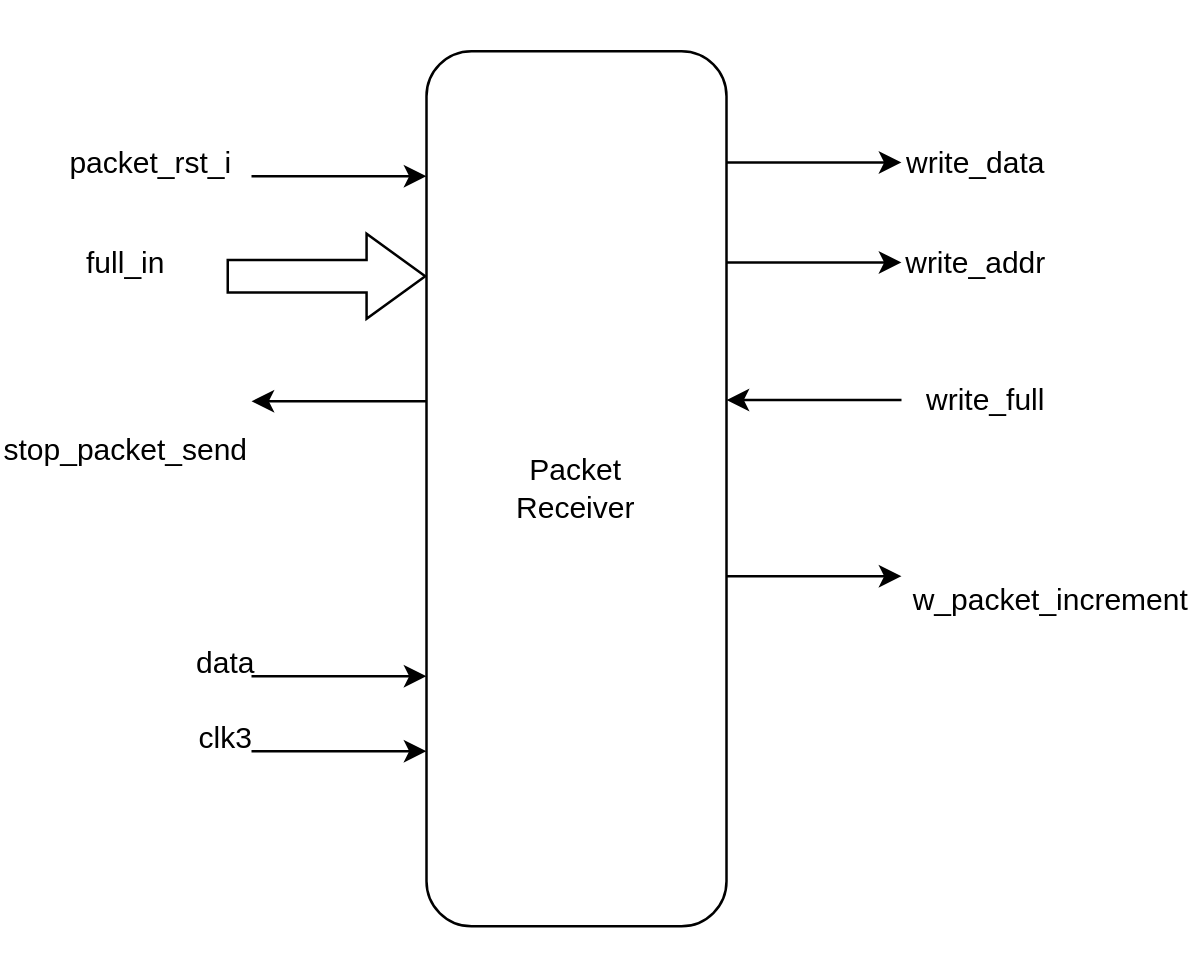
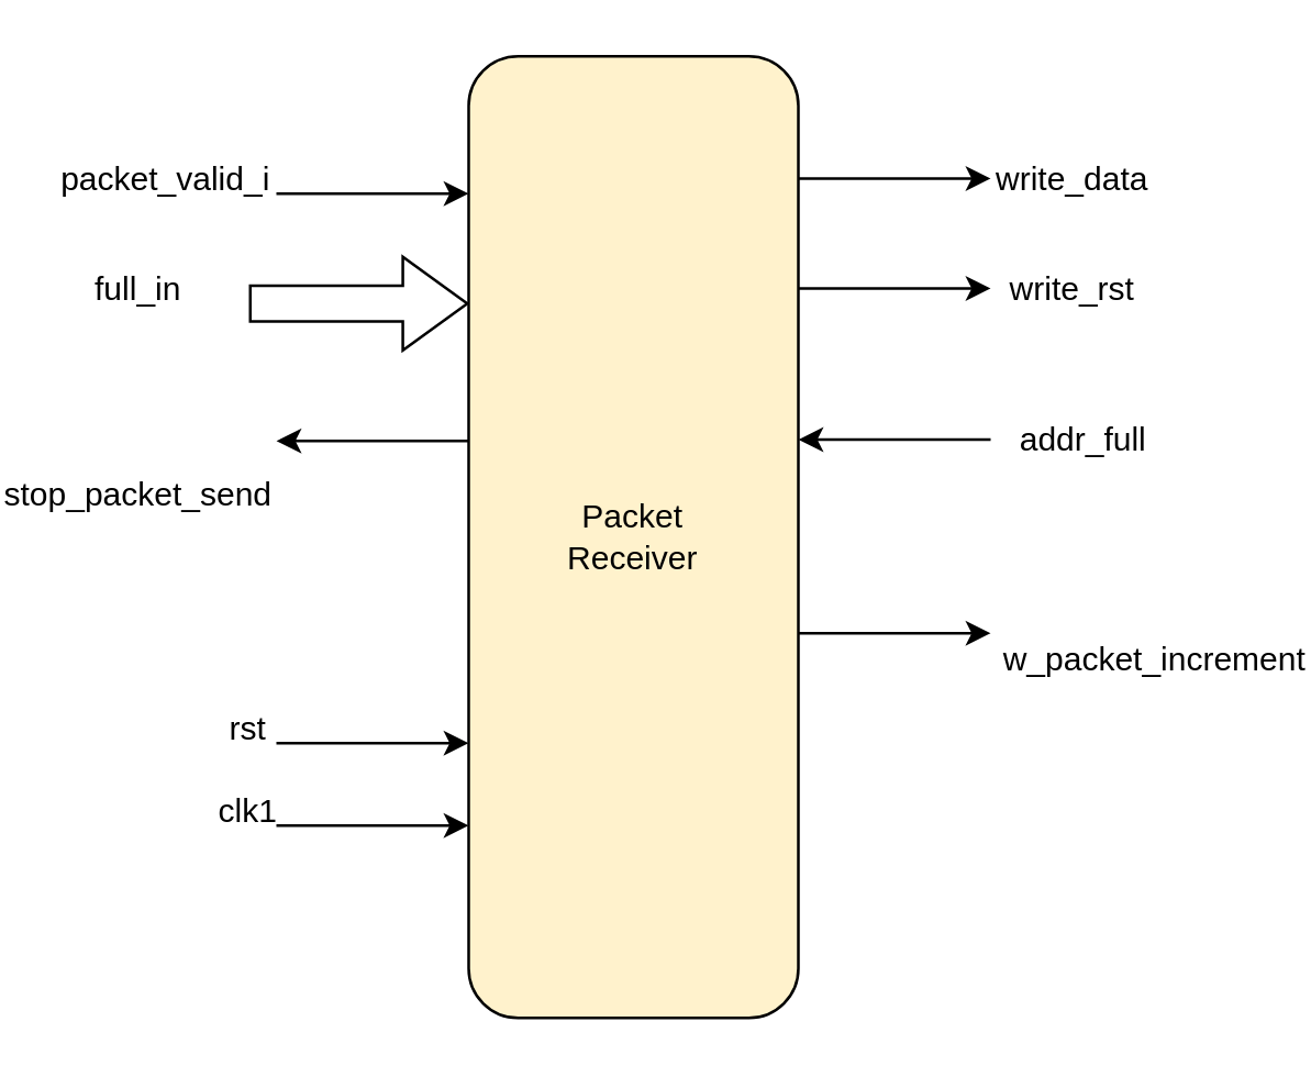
  <mxCell id="0" />
  <mxCell id="1" parent="0" />
  <mxCell id="2" value="" style="endArrow=classic;html=1;rounded=0;" edge="1" parent="1"><mxGeometry width="50" height="50" relative="1" as="geometry"><mxPoint x="100" y="70" as="sourcePoint" /><mxPoint x="170" y="70" as="targetPoint" /></mxGeometry></mxCell>
- <mxCell id="3" value="packet_rst_i" style="text;html=1;strokeColor=none;fillColor=none;align=center;verticalAlign=middle;whiteSpace=wrap;rounded=0;" vertex="1" parent="1"><mxGeometry x="30" y="50" width="60" height="30" as="geometry" /></mxCell>
+ <mxCell id="3" value="packet_valid_i" style="text;html=1;strokeColor=none;fillColor=none;align=center;verticalAlign=middle;whiteSpace=wrap;rounded=0;" vertex="1" parent="1"><mxGeometry x="30" y="50" width="60" height="30" as="geometry" /></mxCell>
  <mxCell id="4" value="" style="shape=flexArrow;endArrow=classic;html=1;rounded=0;width=13;endSize=7.49;" edge="1" parent="1"><mxGeometry width="50" height="50" relative="1" as="geometry"><mxPoint x="90" y="110" as="sourcePoint" /><mxPoint x="170" y="110" as="targetPoint" /><Array as="points" /></mxGeometry></mxCell>
  <mxCell id="5" value="full_in" style="text;html=1;strokeColor=none;fillColor=none;align=center;verticalAlign=middle;whiteSpace=wrap;rounded=0;" vertex="1" parent="1"><mxGeometry x="20" y="90" width="60" height="30" as="geometry" /></mxCell>
  <mxCell id="6" value="" style="endArrow=classic;html=1;rounded=0;" edge="1" parent="1"><mxGeometry width="50" height="50" relative="1" as="geometry"><mxPoint x="170" y="160" as="sourcePoint" /><mxPoint x="100" y="160" as="targetPoint" /></mxGeometry></mxCell>
  <mxCell id="7" value="stop_packet_send" style="text;html=1;strokeColor=none;fillColor=none;align=center;verticalAlign=middle;whiteSpace=wrap;rounded=0;" vertex="1" parent="1"><mxGeometry x="20" y="165" width="60" height="30" as="geometry" /></mxCell>
  <mxCell id="8" value="" style="endArrow=classic;html=1;rounded=0;" edge="1" parent="1"><mxGeometry width="50" height="50" relative="1" as="geometry"><mxPoint x="100" y="270" as="sourcePoint" /><mxPoint x="170" y="270" as="targetPoint" /></mxGeometry></mxCell>
  <mxCell id="9" value="" style="endArrow=classic;html=1;rounded=0;" edge="1" parent="1"><mxGeometry width="50" height="50" relative="1" as="geometry"><mxPoint x="100" y="300" as="sourcePoint" /><mxPoint x="170" y="300" as="targetPoint" /></mxGeometry></mxCell>
- <mxCell id="10" value="data" style="text;html=1;strokeColor=none;fillColor=none;align=center;verticalAlign=middle;whiteSpace=wrap;rounded=0;" vertex="1" parent="1"><mxGeometry x="60" y="250" width="60" height="30" as="geometry" /></mxCell>
- <mxCell id="11" value="clk3" style="text;html=1;strokeColor=none;fillColor=none;align=center;verticalAlign=middle;whiteSpace=wrap;rounded=0;" vertex="1" parent="1"><mxGeometry x="60" y="280" width="60" height="30" as="geometry" /></mxCell>
- <mxCell id="12" value="Packet&lt;br&gt;Receiver" style="rounded=1;whiteSpace=wrap;html=1;" vertex="1" parent="1"><mxGeometry x="170" y="20" width="120" height="350" as="geometry" /></mxCell>
+ <mxCell id="10" value="rst" style="text;html=1;strokeColor=none;fillColor=none;align=center;verticalAlign=middle;whiteSpace=wrap;rounded=0;" vertex="1" parent="1"><mxGeometry x="60" y="250" width="60" height="30" as="geometry" /></mxCell>
+ <mxCell id="11" value="clk1" style="text;html=1;strokeColor=none;fillColor=none;align=center;verticalAlign=middle;whiteSpace=wrap;rounded=0;" vertex="1" parent="1"><mxGeometry x="60" y="280" width="60" height="30" as="geometry" /></mxCell>
+ <mxCell id="12" value="Packet&lt;br&gt;Receiver" style="rounded=1;whiteSpace=wrap;html=1;fillColor=#fff2cc;" vertex="1" parent="1"><mxGeometry x="170" y="20" width="120" height="350" as="geometry" /></mxCell>
  <mxCell id="13" value="" style="endArrow=classic;html=1;rounded=0;" edge="1" parent="1"><mxGeometry width="50" height="50" relative="1" as="geometry"><mxPoint x="290" y="64.5" as="sourcePoint" /><mxPoint x="360" y="64.5" as="targetPoint" /></mxGeometry></mxCell>
  <mxCell id="14" value="" style="endArrow=classic;html=1;rounded=0;" edge="1" parent="1"><mxGeometry width="50" height="50" relative="1" as="geometry"><mxPoint x="290" y="104.5" as="sourcePoint" /><mxPoint x="360" y="104.5" as="targetPoint" /></mxGeometry></mxCell>
  <mxCell id="15" value="" style="endArrow=classic;html=1;rounded=0;" edge="1" parent="1"><mxGeometry width="50" height="50" relative="1" as="geometry"><mxPoint x="290" y="230" as="sourcePoint" /><mxPoint x="360" y="230" as="targetPoint" /></mxGeometry></mxCell>
  <mxCell id="16" value="" style="endArrow=classic;html=1;rounded=0;" edge="1" parent="1"><mxGeometry width="50" height="50" relative="1" as="geometry"><mxPoint x="360" y="159.5" as="sourcePoint" /><mxPoint x="290" y="159.5" as="targetPoint" /></mxGeometry></mxCell>
  <mxCell id="17" value="write_data" style="text;html=1;strokeColor=none;fillColor=none;align=center;verticalAlign=middle;whiteSpace=wrap;rounded=0;" vertex="1" parent="1"><mxGeometry x="360" y="50" width="60" height="30" as="geometry" /></mxCell>
- <mxCell id="18" value="write_addr" style="text;html=1;strokeColor=none;fillColor=none;align=center;verticalAlign=middle;whiteSpace=wrap;rounded=0;" vertex="1" parent="1"><mxGeometry x="360" y="90" width="60" height="30" as="geometry" /></mxCell>
- <mxCell id="19" value="write_full" style="text;html=1;strokeColor=none;fillColor=none;align=center;verticalAlign=middle;whiteSpace=wrap;rounded=0;" vertex="1" parent="1"><mxGeometry x="364" y="145" width="60" height="30" as="geometry" /></mxCell>
+ <mxCell id="18" value="write_rst" style="text;html=1;strokeColor=none;fillColor=none;align=center;verticalAlign=middle;whiteSpace=wrap;rounded=0;" vertex="1" parent="1"><mxGeometry x="360" y="90" width="60" height="30" as="geometry" /></mxCell>
+ <mxCell id="19" value="addr_full" style="text;html=1;strokeColor=none;fillColor=none;align=center;verticalAlign=middle;whiteSpace=wrap;rounded=0;" vertex="1" parent="1"><mxGeometry x="364" y="145" width="60" height="30" as="geometry" /></mxCell>
  <mxCell id="20" value="w_packet_increment" style="text;html=1;strokeColor=none;fillColor=none;align=center;verticalAlign=middle;whiteSpace=wrap;rounded=0;" vertex="1" parent="1"><mxGeometry x="390" y="225" width="60" height="30" as="geometry" /></mxCell>
